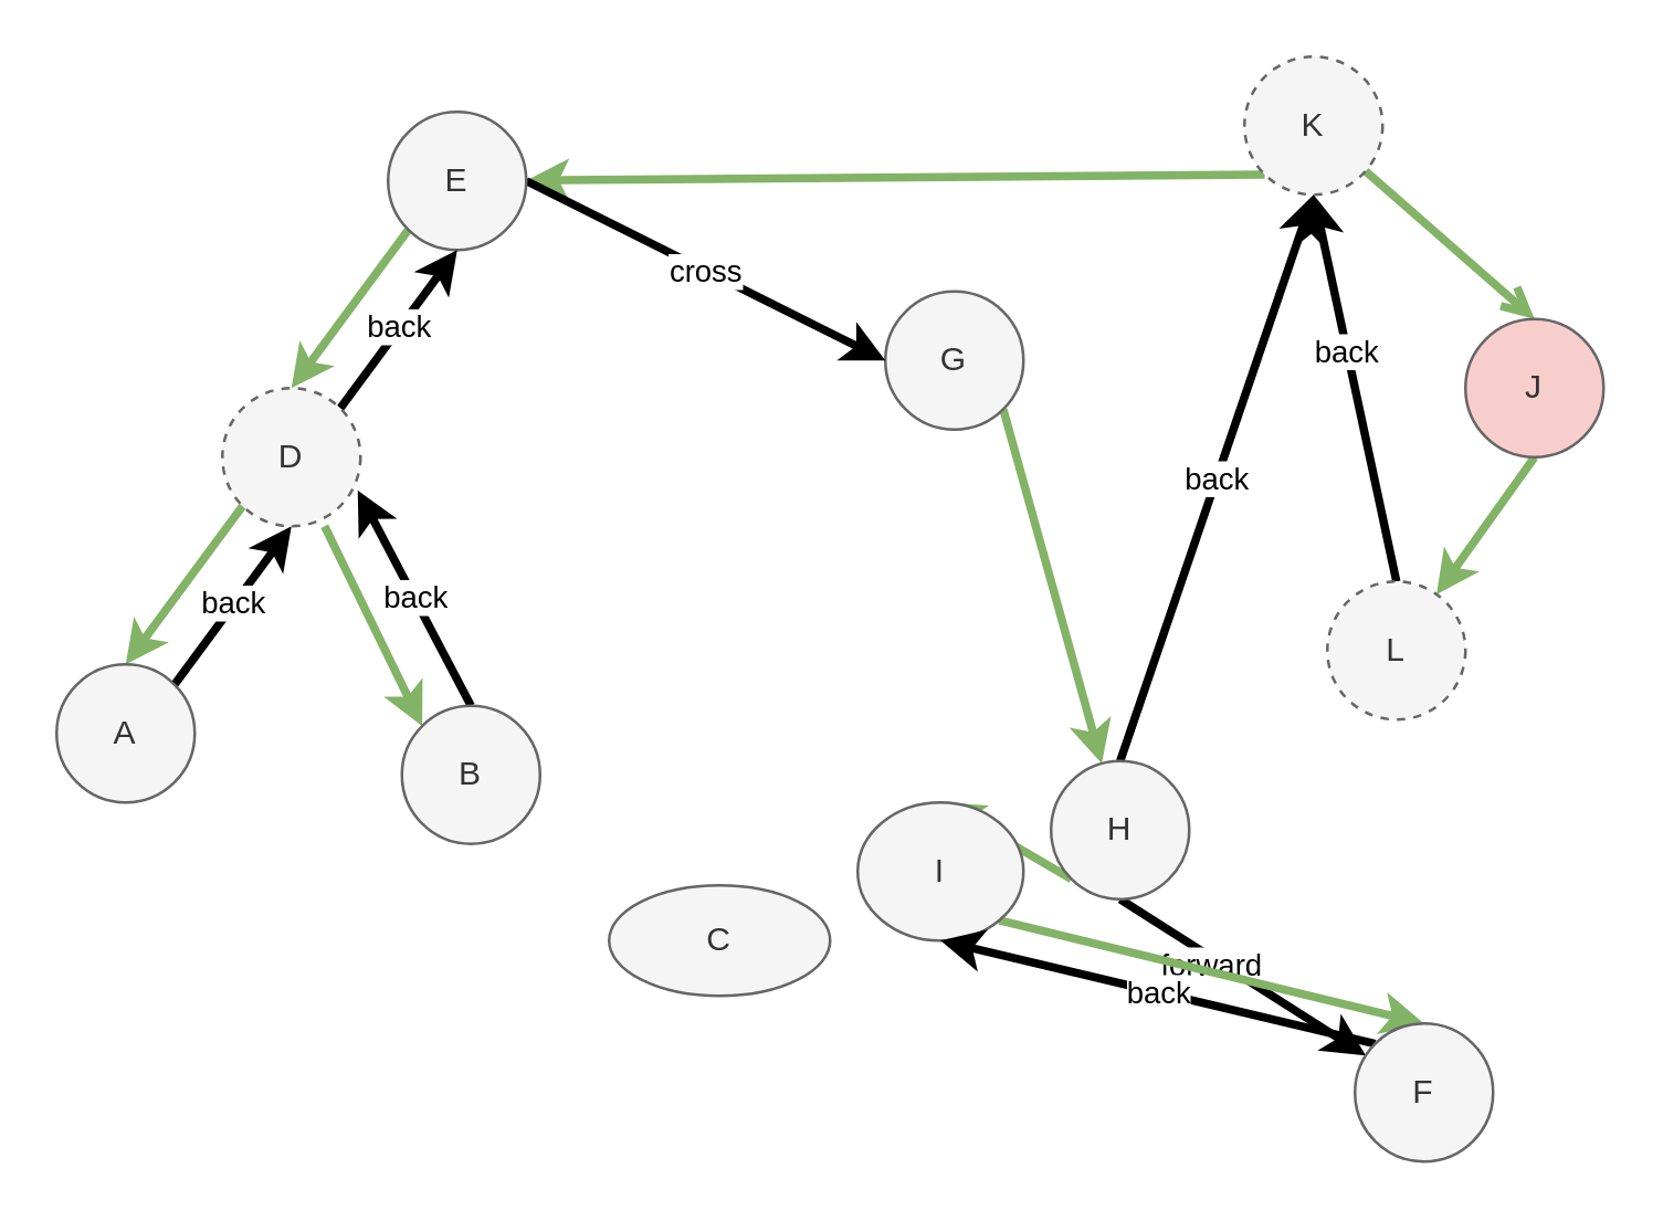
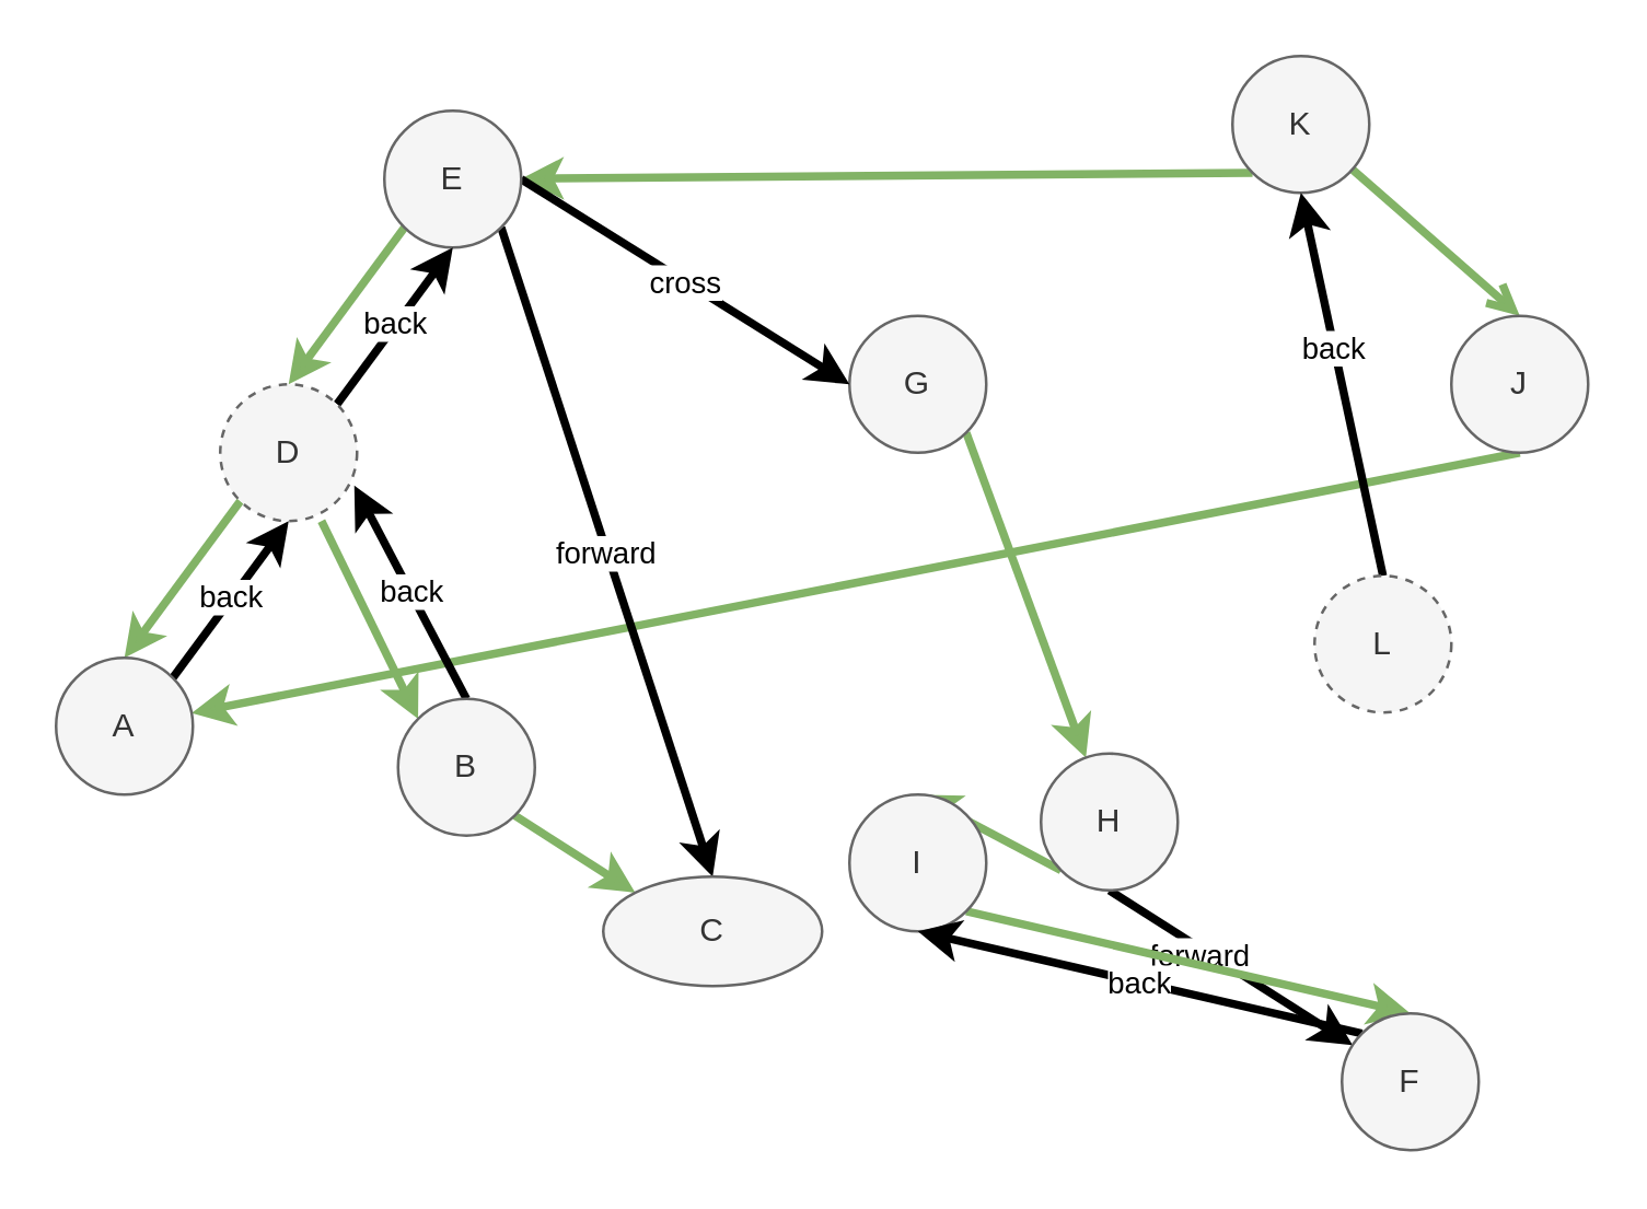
  <mxCell id="0" />
  <mxCell id="1" parent="0" />
  <mxCell id="2" style="edgeStyle=none;rounded=0;orthogonalLoop=1;jettySize=auto;html=1;entryX=0.5;entryY=0;entryDx=0;entryDy=0;fillColor=#d5e8d4;strokeColor=#82b366;strokeWidth=3;endArrow=open;" edge="1" parent="1" source="4" target="6"><mxGeometry relative="1" as="geometry" /></mxCell>
  <mxCell id="3" style="edgeStyle=none;rounded=0;orthogonalLoop=1;jettySize=auto;html=1;exitX=0;exitY=1;exitDx=0;exitDy=0;strokeWidth=3;fillColor=#d5e8d4;strokeColor=#82b366;" edge="1" parent="1" source="4" target="25"><mxGeometry relative="1" as="geometry" /></mxCell>
- <mxCell id="4" value="K" style="ellipse;whiteSpace=wrap;html=1;fillColor=#f5f5f5;strokeColor=#666666;fontColor=#333333;dashed=1;" vertex="1" parent="1"><mxGeometry x="450" y="20" width="50" height="50" as="geometry" /></mxCell>
- <mxCell id="5" style="edgeStyle=none;rounded=0;orthogonalLoop=1;jettySize=auto;html=1;exitX=0.5;exitY=1;exitDx=0;exitDy=0;strokeWidth=3;fillColor=#d5e8d4;strokeColor=#82b366;" edge="1" parent="1" source="6" target="9"><mxGeometry relative="1" as="geometry" /></mxCell>
- <mxCell id="6" value="J" style="ellipse;whiteSpace=wrap;html=1;fillColor=#f8cecc;strokeColor=#666666;fontColor=#333333;" vertex="1" parent="1"><mxGeometry x="530" y="115" width="50" height="50" as="geometry" /></mxCell>
+ <mxCell id="4" value="K" style="ellipse;whiteSpace=wrap;html=1;fillColor=#f5f5f5;strokeColor=#666666;fontColor=#333333;" vertex="1" parent="1"><mxGeometry x="450" y="20" width="50" height="50" as="geometry" /></mxCell>
+ <mxCell id="5" style="edgeStyle=none;rounded=0;orthogonalLoop=1;jettySize=auto;html=1;exitX=0.5;exitY=1;exitDx=0;exitDy=0;strokeWidth=3;fillColor=#d5e8d4;strokeColor=#82b366;" edge="1" parent="1" source="6" target="35"><mxGeometry relative="1" as="geometry" /></mxCell>
+ <mxCell id="6" value="J" style="ellipse;whiteSpace=wrap;html=1;fillColor=#f5f5f5;strokeColor=#666666;fontColor=#333333;" vertex="1" parent="1"><mxGeometry x="530" y="115" width="50" height="50" as="geometry" /></mxCell>
  <mxCell id="7" style="edgeStyle=none;rounded=0;orthogonalLoop=1;jettySize=auto;html=1;exitX=0.5;exitY=0;exitDx=0;exitDy=0;entryX=0.5;entryY=1;entryDx=0;entryDy=0;strokeWidth=3;" edge="1" parent="1" source="9" target="4"><mxGeometry relative="1" as="geometry" /></mxCell>
  <mxCell id="8" value="back" style="edgeLabel;html=1;align=center;verticalAlign=middle;resizable=0;points=[];" vertex="1" connectable="0" parent="7"><mxGeometry x="0.205" y="1" relative="1" as="geometry"><mxPoint as="offset" /></mxGeometry></mxCell>
  <mxCell id="9" value="L" style="ellipse;whiteSpace=wrap;html=1;fillColor=#f5f5f5;strokeColor=#666666;fontColor=#333333;dashed=1;" vertex="1" parent="1"><mxGeometry x="480" y="210" width="50" height="50" as="geometry" /></mxCell>
  <mxCell id="10" style="edgeStyle=none;rounded=0;orthogonalLoop=1;jettySize=auto;html=1;exitX=1;exitY=1;exitDx=0;exitDy=0;strokeWidth=3;" edge="1" parent="1" source="9" target="9"><mxGeometry relative="1" as="geometry" /></mxCell>
  <mxCell id="11" style="edgeStyle=none;rounded=0;orthogonalLoop=1;jettySize=auto;html=1;exitX=1;exitY=1;exitDx=0;exitDy=0;strokeWidth=3;fillColor=#d5e8d4;strokeColor=#82b366;" edge="1" parent="1" source="12" target="17"><mxGeometry relative="1" as="geometry" /></mxCell>
- <mxCell id="12" value="G" style="ellipse;whiteSpace=wrap;html=1;fillColor=#f5f5f5;strokeColor=#666666;fontColor=#333333;" vertex="1" parent="1"><mxGeometry x="320" y="105" width="50" height="50" as="geometry" /></mxCell>
+ <mxCell id="12" value="G" style="ellipse;whiteSpace=wrap;html=1;fillColor=#f5f5f5;strokeColor=#666666;fontColor=#333333;" vertex="1" parent="1"><mxGeometry x="310" y="115" width="50" height="50" as="geometry" /></mxCell>
  <mxCell id="13" style="edgeStyle=none;rounded=0;orthogonalLoop=1;jettySize=auto;html=1;exitX=0;exitY=1;exitDx=0;exitDy=0;entryX=0.5;entryY=0;entryDx=0;entryDy=0;strokeWidth=3;fillColor=#d5e8d4;strokeColor=#82b366;" edge="1" parent="1" source="17" target="19"><mxGeometry relative="1" as="geometry" /></mxCell>
  <mxCell id="14" style="edgeStyle=none;rounded=0;orthogonalLoop=1;jettySize=auto;html=1;exitX=0.5;exitY=1;exitDx=0;exitDy=0;strokeWidth=3;" edge="1" parent="1" source="17" target="21"><mxGeometry relative="1" as="geometry" /></mxCell>
  <mxCell id="15" value="forward" style="edgeLabel;html=1;align=center;verticalAlign=middle;resizable=0;points=[];" vertex="1" connectable="0" parent="14"><mxGeometry x="-0.239" y="-2" relative="1" as="geometry"><mxPoint as="offset" /></mxGeometry></mxCell>
- <mxCell id="16" value="back" style="edgeStyle=none;rounded=0;orthogonalLoop=1;jettySize=auto;html=1;exitX=0.5;exitY=0;exitDx=0;exitDy=0;entryX=0.5;entryY=1;entryDx=0;entryDy=0;strokeWidth=3;" edge="1" parent="1" source="17" target="4"><mxGeometry relative="1" as="geometry" /></mxCell>
  <mxCell id="17" value="H" style="ellipse;whiteSpace=wrap;html=1;fillColor=#f5f5f5;strokeColor=#666666;fontColor=#333333;" vertex="1" parent="1"><mxGeometry x="380" y="275" width="50" height="50" as="geometry" /></mxCell>
  <mxCell id="18" style="edgeStyle=none;rounded=0;orthogonalLoop=1;jettySize=auto;html=1;exitX=1;exitY=1;exitDx=0;exitDy=0;entryX=0.5;entryY=0;entryDx=0;entryDy=0;strokeWidth=3;fillColor=#d5e8d4;strokeColor=#82b366;" edge="1" parent="1" source="19" target="21"><mxGeometry relative="1" as="geometry" /></mxCell>
- <mxCell id="19" value="I" style="ellipse;whiteSpace=wrap;html=1;fillColor=#f5f5f5;strokeColor=#666666;fontColor=#333333;" vertex="1" parent="1"><mxGeometry x="310" y="290" width="60" height="50" as="geometry" /></mxCell>
+ <mxCell id="19" value="I" style="ellipse;whiteSpace=wrap;html=1;fillColor=#f5f5f5;strokeColor=#666666;fontColor=#333333;" vertex="1" parent="1"><mxGeometry x="310" y="290" width="50" height="50" as="geometry" /></mxCell>
  <mxCell id="20" value="back" style="edgeStyle=none;rounded=0;orthogonalLoop=1;jettySize=auto;html=1;exitX=0;exitY=0;exitDx=0;exitDy=0;entryX=0.5;entryY=1;entryDx=0;entryDy=0;strokeWidth=3;" edge="1" parent="1" source="21" target="19"><mxGeometry relative="1" as="geometry" /></mxCell>
  <mxCell id="21" value="F" style="ellipse;whiteSpace=wrap;html=1;fillColor=#f5f5f5;strokeColor=#666666;fontColor=#333333;" vertex="1" parent="1"><mxGeometry x="490" y="370" width="50" height="50" as="geometry" /></mxCell>
  <mxCell id="22" style="edgeStyle=none;rounded=0;orthogonalLoop=1;jettySize=auto;html=1;exitX=0;exitY=1;exitDx=0;exitDy=0;entryX=0.5;entryY=0;entryDx=0;entryDy=0;strokeWidth=3;fillColor=#d5e8d4;strokeColor=#82b366;" edge="1" parent="1" source="25" target="29"><mxGeometry relative="1" as="geometry" /></mxCell>
  <mxCell id="23" value="cross" style="edgeStyle=none;rounded=0;orthogonalLoop=1;jettySize=auto;html=1;exitX=1;exitY=0.5;exitDx=0;exitDy=0;entryX=0;entryY=0.5;entryDx=0;entryDy=0;strokeWidth=3;" edge="1" parent="1" source="25" target="12"><mxGeometry relative="1" as="geometry" /></mxCell>
+ <mxCell id="24" value="forward" style="edgeStyle=none;rounded=0;orthogonalLoop=1;jettySize=auto;html=1;exitX=1;exitY=1;exitDx=0;exitDy=0;entryX=0.5;entryY=0;entryDx=0;entryDy=0;strokeWidth=3;" edge="1" parent="1" source="25" target="33"><mxGeometry relative="1" as="geometry" /></mxCell>
  <mxCell id="25" value="E" style="ellipse;whiteSpace=wrap;html=1;fillColor=#f5f5f5;strokeColor=#666666;fontColor=#333333;" vertex="1" parent="1"><mxGeometry x="140" y="40" width="50" height="50" as="geometry" /></mxCell>
  <mxCell id="26" value="back" style="edgeStyle=none;rounded=0;orthogonalLoop=1;jettySize=auto;html=1;exitX=1;exitY=0;exitDx=0;exitDy=0;entryX=0.5;entryY=1;entryDx=0;entryDy=0;strokeWidth=3;" edge="1" parent="1" source="29" target="25"><mxGeometry relative="1" as="geometry" /></mxCell>
  <mxCell id="27" style="edgeStyle=none;rounded=0;orthogonalLoop=1;jettySize=auto;html=1;exitX=0.74;exitY=1;exitDx=0;exitDy=0;entryX=0;entryY=0;entryDx=0;entryDy=0;strokeWidth=3;fillColor=#d5e8d4;strokeColor=#82b366;exitPerimeter=0;" edge="1" parent="1" source="29" target="32"><mxGeometry relative="1" as="geometry" /></mxCell>
  <mxCell id="28" style="edgeStyle=none;rounded=0;orthogonalLoop=1;jettySize=auto;html=1;exitX=0;exitY=1;exitDx=0;exitDy=0;entryX=0.5;entryY=0;entryDx=0;entryDy=0;strokeWidth=3;fillColor=#d5e8d4;strokeColor=#82b366;" edge="1" parent="1" source="29" target="35"><mxGeometry relative="1" as="geometry" /></mxCell>
  <mxCell id="29" value="D" style="ellipse;whiteSpace=wrap;html=1;fillColor=#f5f5f5;strokeColor=#666666;fontColor=#333333;dashed=1;" vertex="1" parent="1"><mxGeometry x="80" y="140" width="50" height="50" as="geometry" /></mxCell>
  <mxCell id="30" value="back" style="edgeStyle=none;rounded=0;orthogonalLoop=1;jettySize=auto;html=1;exitX=0.5;exitY=0;exitDx=0;exitDy=0;entryX=0.98;entryY=0.74;entryDx=0;entryDy=0;strokeWidth=3;entryPerimeter=0;" edge="1" parent="1" source="32" target="29"><mxGeometry relative="1" as="geometry" /></mxCell>
+ <mxCell id="31" style="edgeStyle=none;rounded=0;orthogonalLoop=1;jettySize=auto;html=1;exitX=1;exitY=1;exitDx=0;exitDy=0;entryX=0;entryY=0;entryDx=0;entryDy=0;strokeWidth=3;fillColor=#d5e8d4;strokeColor=#82b366;" edge="1" parent="1" source="32" target="33"><mxGeometry relative="1" as="geometry" /></mxCell>
  <mxCell id="32" value="B" style="ellipse;whiteSpace=wrap;html=1;fillColor=#f5f5f5;strokeColor=#666666;fontColor=#333333;" vertex="1" parent="1"><mxGeometry x="145" y="255" width="50" height="50" as="geometry" /></mxCell>
  <mxCell id="33" value="C" style="ellipse;whiteSpace=wrap;html=1;fillColor=#f5f5f5;strokeColor=#666666;fontColor=#333333;" vertex="1" parent="1"><mxGeometry x="220" y="320" width="80" height="40" as="geometry" /></mxCell>
  <mxCell id="34" value="back" style="edgeStyle=none;rounded=0;orthogonalLoop=1;jettySize=auto;html=1;exitX=1;exitY=0;exitDx=0;exitDy=0;entryX=0.5;entryY=1;entryDx=0;entryDy=0;strokeWidth=3;" edge="1" parent="1" source="35" target="29"><mxGeometry relative="1" as="geometry" /></mxCell>
  <mxCell id="35" value="A" style="ellipse;whiteSpace=wrap;html=1;fillColor=#f5f5f5;strokeColor=#666666;fontColor=#333333;" vertex="1" parent="1"><mxGeometry x="20" y="240" width="50" height="50" as="geometry" /></mxCell>
